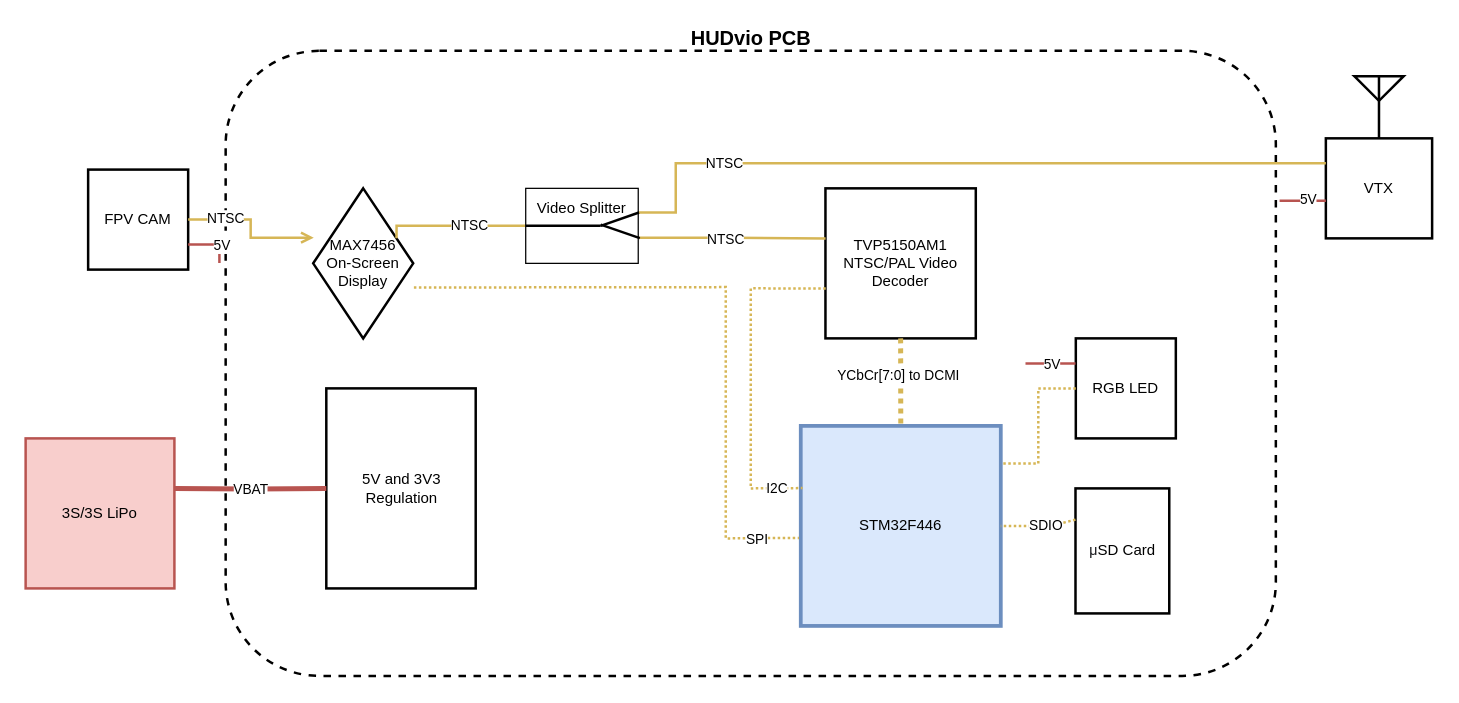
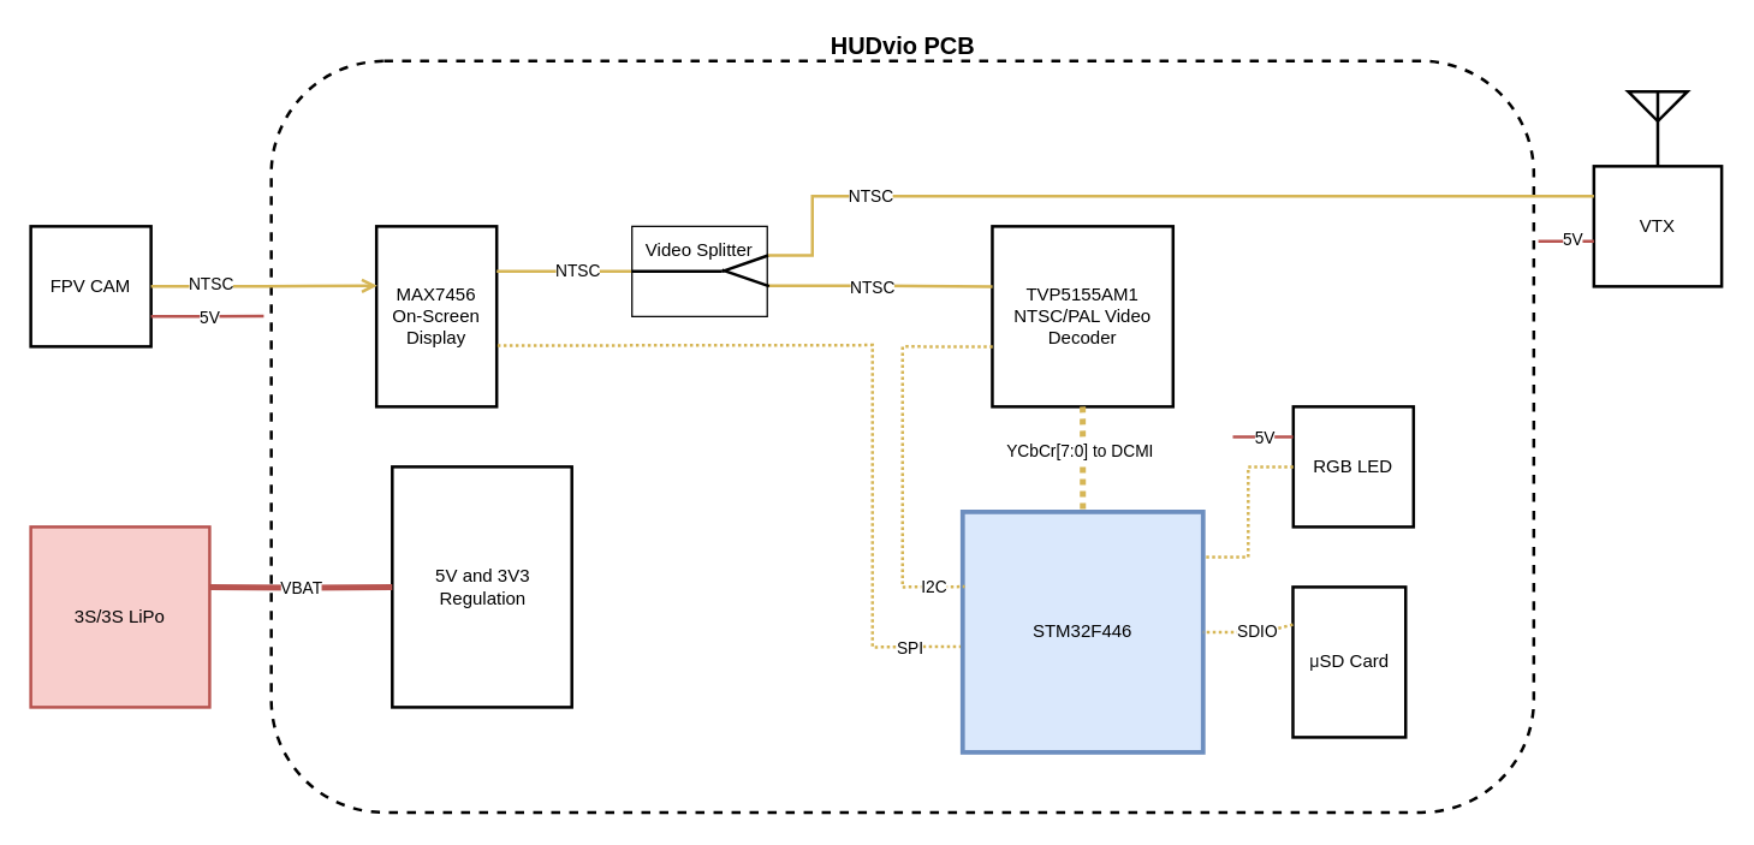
  <mxCell id="0" />
  <mxCell id="1" parent="0" />
  <mxCell id="2" value="" style="rounded=1;whiteSpace=wrap;html=1;strokeWidth=2;fillColor=none;dashed=1;" vertex="1" parent="1"><mxGeometry x="180" y="40" width="840" height="500" as="geometry" /></mxCell>
  <mxCell id="3" value="STM32F446" style="rounded=0;whiteSpace=wrap;html=1;strokeWidth=3;fillColor=#dae8fc;strokeColor=#6c8ebf;glass=0;shadow=0;sketch=0;" vertex="1" parent="1"><mxGeometry x="640" y="340" width="160" height="160" as="geometry" /></mxCell>
- <mxCell id="4" value="FPV CAM" style="rounded=0;whiteSpace=wrap;html=1;strokeWidth=2;" vertex="1" parent="1"><mxGeometry x="70" y="135" width="80" height="80" as="geometry" /></mxCell>
- <mxCell id="5" value="MAX7456&lt;br&gt;On-Screen Display" style="rhombus;whiteSpace=wrap;html=1;strokeWidth=2;" vertex="1" parent="1"><mxGeometry x="250" y="150" width="80" height="120" as="geometry" /></mxCell>
+ <mxCell id="4" value="FPV CAM" style="rounded=0;whiteSpace=wrap;html=1;strokeWidth=2;" vertex="1" parent="1"><mxGeometry x="20" y="150" width="80" height="80" as="geometry" /></mxCell>
+ <mxCell id="5" value="MAX7456&lt;br&gt;On-Screen Display" style="rounded=0;whiteSpace=wrap;html=1;strokeWidth=2;" vertex="1" parent="1"><mxGeometry x="250" y="150" width="80" height="120" as="geometry" /></mxCell>
  <mxCell id="6" value="HUDvio PCB" style="text;html=1;strokeColor=none;fillColor=none;align=center;verticalAlign=middle;whiteSpace=wrap;rounded=0;shadow=0;glass=0;dashed=1;sketch=0;fontSize=16;fontStyle=1" vertex="1" parent="1"><mxGeometry x="502.75" y="20" width="194.5" height="20" as="geometry" /></mxCell>
- <mxCell id="7" value="TVP5150AM1&lt;br&gt;NTSC/PAL Video Decoder" style="rounded=0;whiteSpace=wrap;html=1;strokeWidth=2;" vertex="1" parent="1"><mxGeometry x="659.75" y="150" width="120.25" height="120" as="geometry" /></mxCell>
+ <mxCell id="7" value="TVP5155AM1&lt;br&gt;NTSC/PAL Video Decoder" style="rounded=0;whiteSpace=wrap;html=1;strokeWidth=2;" vertex="1" parent="1"><mxGeometry x="659.75" y="150" width="120.25" height="120" as="geometry" /></mxCell>
  <mxCell id="8" value="RGB LED" style="rounded=0;whiteSpace=wrap;html=1;strokeWidth=2;" vertex="1" parent="1"><mxGeometry x="860" y="270" width="80" height="80" as="geometry" /></mxCell>
  <mxCell id="9" value="3S/3S LiPo" style="rounded=0;whiteSpace=wrap;html=1;strokeWidth=2;fillColor=#f8cecc;strokeColor=#b85450;" vertex="1" parent="1"><mxGeometry x="20" y="350" width="119" height="120" as="geometry" /></mxCell>
  <mxCell id="10" value="" style="verticalLabelPosition=top;shadow=0;dashed=0;align=center;html=1;verticalAlign=bottom;shape=mxgraph.electrical.radio.aerial_-_antenna_2;strokeWidth=2;labelPosition=center;" vertex="1" parent="1"><mxGeometry x="1082.75" y="60" width="39.5" height="50" as="geometry" /></mxCell>
  <mxCell id="11" value="VTX" style="rounded=0;whiteSpace=wrap;html=1;strokeWidth=2;" vertex="1" parent="1"><mxGeometry x="1060" y="110" width="85" height="80" as="geometry" /></mxCell>
  <mxCell id="12" value="&lt;span style=&quot;color: rgb(32 , 33 , 36) ; font-family: &amp;#34;roboto&amp;#34; , &amp;#34;arial&amp;#34; , sans-serif ; text-align: left ; background-color: rgb(255 , 255 , 255)&quot;&gt;&lt;font style=&quot;font-size: 12px&quot;&gt;µ&lt;/font&gt;&lt;/span&gt;SD Card" style="rounded=0;whiteSpace=wrap;html=1;strokeWidth=2;" vertex="1" parent="1"><mxGeometry x="859.75" y="390" width="75" height="100" as="geometry" /></mxCell>
  <mxCell id="13" value="NTSC" style="edgeStyle=orthogonalEdgeStyle;rounded=0;orthogonalLoop=1;jettySize=auto;html=1;exitX=1;exitY=0.5;exitDx=0;exitDy=0;entryX=0.006;entryY=0.329;entryDx=0;entryDy=0;startArrow=none;startFill=0;endArrow=open;endFill=0;strokeWidth=2;fillColor=#fff2cc;strokeColor=#d6b656;entryPerimeter=0;" edge="1" parent="1" source="4" target="5"><mxGeometry x="-0.47" y="1" relative="1" as="geometry"><mxPoint x="120" y="189.8" as="sourcePoint" /><mxPoint x="180" y="189.8" as="targetPoint" /><mxPoint as="offset" /></mxGeometry></mxCell>
  <mxCell id="14" style="edgeStyle=orthogonalEdgeStyle;rounded=0;orthogonalLoop=1;jettySize=auto;html=1;exitX=1;exitY=0.75;exitDx=0;exitDy=0;entryX=0;entryY=0.75;entryDx=0;entryDy=0;startArrow=none;startFill=0;endArrow=none;endFill=0;strokeWidth=2;fillColor=#f8cecc;strokeColor=#b85450;" edge="1" parent="1" source="4"><mxGeometry relative="1" as="geometry"><mxPoint x="115" y="209.71" as="sourcePoint" /><mxPoint x="175" y="209.71" as="targetPoint" /></mxGeometry></mxCell>
  <mxCell id="15" value="5V" style="edgeLabel;html=1;align=center;verticalAlign=middle;resizable=0;points=[];" vertex="1" connectable="0" parent="14"><mxGeometry x="-0.303" y="2" relative="1" as="geometry"><mxPoint x="12.67" y="2" as="offset" /></mxGeometry></mxCell>
  <mxCell id="16" value="NTSC" style="edgeStyle=orthogonalEdgeStyle;rounded=0;orthogonalLoop=1;jettySize=auto;html=1;exitX=0.997;exitY=0.659;exitDx=0;exitDy=0;entryX=0.001;entryY=0.335;entryDx=0;entryDy=0;strokeWidth=2;endArrow=none;endFill=0;fillColor=#fff2cc;strokeColor=#d6b656;entryPerimeter=0;exitPerimeter=0;" edge="1" parent="1" source="35" target="7"><mxGeometry x="-0.068" y="-1" relative="1" as="geometry"><mxPoint x="540" y="189.83" as="sourcePoint" /><mxPoint x="600" y="189.83" as="targetPoint" /><mxPoint as="offset" /></mxGeometry></mxCell>
  <mxCell id="17" value="" style="endArrow=none;html=1;strokeWidth=4;exitX=0.5;exitY=1;exitDx=0;exitDy=0;fillColor=#fff2cc;strokeColor=#d6b656;dashed=1;dashPattern=1 1;entryX=0.5;entryY=0;entryDx=0;entryDy=0;" edge="1" parent="1" source="7" target="3"><mxGeometry width="50" height="50" relative="1" as="geometry"><mxPoint x="850" y="160" as="sourcePoint" /><mxPoint x="850.5" y="230" as="targetPoint" /></mxGeometry></mxCell>
  <mxCell id="18" value="YCbCr[7:0] to DCMI" style="edgeLabel;html=1;align=center;verticalAlign=middle;resizable=0;points=[];" vertex="1" connectable="0" parent="17"><mxGeometry x="-0.172" y="-2" relative="1" as="geometry"><mxPoint as="offset" /></mxGeometry></mxCell>
  <mxCell id="19" value="" style="endArrow=none;html=1;strokeWidth=2;fillColor=#fff2cc;strokeColor=#d6b656;dashed=1;dashPattern=1 1;entryX=0.009;entryY=0.311;entryDx=0;entryDy=0;entryPerimeter=0;exitX=0.002;exitY=0.667;exitDx=0;exitDy=0;exitPerimeter=0;rounded=0;" edge="1" parent="1" source="7" target="3"><mxGeometry width="50" height="50" relative="1" as="geometry"><mxPoint x="580" y="230" as="sourcePoint" /><mxPoint x="620.25" y="390" as="targetPoint" /><Array as="points"><mxPoint x="600" y="230" /><mxPoint x="600" y="340" /><mxPoint x="600" y="390" /></Array></mxGeometry></mxCell>
  <mxCell id="20" value="I2C" style="edgeLabel;html=1;align=center;verticalAlign=middle;resizable=0;points=[];" vertex="1" connectable="0" parent="19"><mxGeometry x="-0.423" y="1" relative="1" as="geometry"><mxPoint x="19" y="144.66" as="offset" /></mxGeometry></mxCell>
  <mxCell id="21" value="" style="endArrow=none;html=1;strokeWidth=2;exitX=1.007;exitY=0.661;exitDx=0;exitDy=0;fillColor=#fff2cc;strokeColor=#d6b656;dashed=1;dashPattern=1 1;entryX=-0.009;entryY=0.56;entryDx=0;entryDy=0;entryPerimeter=0;rounded=0;exitPerimeter=0;" edge="1" parent="1" source="5" target="3"><mxGeometry width="50" height="50" relative="1" as="geometry"><mxPoint x="593" y="360" as="sourcePoint" /><mxPoint x="593.5" y="430" as="targetPoint" /><Array as="points"><mxPoint x="580" y="229" /><mxPoint x="580" y="330" /><mxPoint x="580" y="430" /></Array></mxGeometry></mxCell>
  <mxCell id="22" value="SPI" style="edgeLabel;html=1;align=center;verticalAlign=middle;resizable=0;points=[];" vertex="1" connectable="0" parent="21"><mxGeometry x="0.857" y="-2" relative="1" as="geometry"><mxPoint x="1.99" y="-1.74" as="offset" /></mxGeometry></mxCell>
  <mxCell id="23" value="NTSC" style="edgeStyle=orthogonalEdgeStyle;rounded=0;orthogonalLoop=1;jettySize=auto;html=1;exitX=0.997;exitY=0.659;exitDx=0;exitDy=0;strokeWidth=2;endArrow=none;endFill=0;fillColor=#fff2cc;strokeColor=#d6b656;exitPerimeter=0;entryX=0;entryY=0.25;entryDx=0;entryDy=0;" edge="1" parent="1" target="11"><mxGeometry x="-0.634" relative="1" as="geometry"><mxPoint x="510" y="169.34" as="sourcePoint" /><mxPoint x="1058" y="130" as="targetPoint" /><Array as="points"><mxPoint x="540" y="169" /><mxPoint x="540" y="130" /></Array><mxPoint as="offset" /></mxGeometry></mxCell>
  <mxCell id="24" value="NTSC" style="edgeStyle=orthogonalEdgeStyle;rounded=0;orthogonalLoop=1;jettySize=auto;html=1;entryX=0;entryY=0.5;entryDx=0;entryDy=0;strokeWidth=2;endArrow=none;endFill=0;fillColor=#fff2cc;strokeColor=#d6b656;exitX=1;exitY=0.25;exitDx=0;exitDy=0;" edge="1" parent="1" source="5" target="35"><mxGeometry x="0.2" relative="1" as="geometry"><mxPoint x="295" y="180" as="sourcePoint" /><mxPoint x="445.14" y="190" as="targetPoint" /><mxPoint as="offset" /><Array as="points"><mxPoint x="340" y="180" /><mxPoint x="340" y="180" /></Array></mxGeometry></mxCell>
  <mxCell id="25" value="" style="endArrow=none;html=1;strokeWidth=2;fillColor=#fff2cc;strokeColor=#d6b656;dashed=1;dashPattern=1 1;entryX=1.006;entryY=0.188;entryDx=0;entryDy=0;entryPerimeter=0;exitX=0.002;exitY=0.667;exitDx=0;exitDy=0;exitPerimeter=0;rounded=0;" edge="1" parent="1" target="3"><mxGeometry width="50" height="50" relative="1" as="geometry"><mxPoint x="860" y="310.04" as="sourcePoint" /><mxPoint x="841.45" y="469.76" as="targetPoint" /><Array as="points"><mxPoint x="830" y="310" /><mxPoint x="830" y="370" /></Array></mxGeometry></mxCell>
  <mxCell id="26" value="" style="endArrow=none;html=1;strokeWidth=2;fillColor=#fff2cc;strokeColor=#d6b656;dashed=1;dashPattern=1 1;entryX=1;entryY=0.5;entryDx=0;entryDy=0;exitX=0;exitY=0.25;exitDx=0;exitDy=0;rounded=0;" edge="1" parent="1" source="12" target="3"><mxGeometry width="50" height="50" relative="1" as="geometry"><mxPoint x="860" y="450.04" as="sourcePoint" /><mxPoint x="841.45" y="609.76" as="targetPoint" /><Array as="points"><mxPoint x="840" y="420" /><mxPoint x="830" y="420" /></Array></mxGeometry></mxCell>
  <mxCell id="27" value="SDIO" style="edgeLabel;html=1;align=center;verticalAlign=middle;resizable=0;points=[];" vertex="1" connectable="0" parent="26"><mxGeometry x="-0.423" y="1" relative="1" as="geometry"><mxPoint x="-7.97" y="-1" as="offset" /></mxGeometry></mxCell>
  <mxCell id="28" value="5V and 3V3 Regulation" style="rounded=0;whiteSpace=wrap;html=1;strokeWidth=2;" vertex="1" parent="1"><mxGeometry x="260.5" y="310" width="119.5" height="160" as="geometry" /></mxCell>
  <mxCell id="29" value="VBAT" style="edgeStyle=orthogonalEdgeStyle;rounded=0;orthogonalLoop=1;jettySize=auto;html=1;entryX=0;entryY=0.5;entryDx=0;entryDy=0;startArrow=none;startFill=0;endArrow=none;endFill=0;strokeWidth=4;fillColor=#f8cecc;strokeColor=#b85450;" edge="1" parent="1" target="28"><mxGeometry relative="1" as="geometry"><mxPoint x="139" y="390.001" as="sourcePoint" /><mxPoint x="270" y="340.06" as="targetPoint" /></mxGeometry></mxCell>
  <mxCell id="30" style="edgeStyle=orthogonalEdgeStyle;rounded=0;orthogonalLoop=1;jettySize=auto;html=1;entryX=0;entryY=0.75;entryDx=0;entryDy=0;startArrow=none;startFill=0;endArrow=none;endFill=0;strokeWidth=2;fillColor=#f8cecc;strokeColor=#b85450;" edge="1" parent="1"><mxGeometry relative="1" as="geometry"><mxPoint x="1023" y="160" as="sourcePoint" /><mxPoint x="1060" y="160" as="targetPoint" /><Array as="points"><mxPoint x="1023" y="160" /><mxPoint x="1060" y="160" /></Array></mxGeometry></mxCell>
  <mxCell id="31" value="5V" style="edgeLabel;html=1;align=center;verticalAlign=middle;resizable=0;points=[];" vertex="1" connectable="0" parent="30"><mxGeometry x="-0.303" y="2" relative="1" as="geometry"><mxPoint x="9" as="offset" /></mxGeometry></mxCell>
  <mxCell id="32" style="edgeStyle=orthogonalEdgeStyle;rounded=0;orthogonalLoop=1;jettySize=auto;html=1;entryX=0;entryY=0.75;entryDx=0;entryDy=0;startArrow=none;startFill=0;endArrow=none;endFill=0;strokeWidth=2;fillColor=#f8cecc;strokeColor=#b85450;" edge="1" parent="1"><mxGeometry relative="1" as="geometry"><mxPoint x="819.75" y="290" as="sourcePoint" /><mxPoint x="859.75" y="290" as="targetPoint" /><Array as="points"><mxPoint x="822.75" y="290" /><mxPoint x="859.75" y="290" /></Array></mxGeometry></mxCell>
  <mxCell id="33" value="5V" style="edgeLabel;html=1;align=center;verticalAlign=middle;resizable=0;points=[];" vertex="1" connectable="0" parent="32"><mxGeometry x="-0.303" y="2" relative="1" as="geometry"><mxPoint x="6.25" y="2" as="offset" /></mxGeometry></mxCell>
  <mxCell id="34" value="" style="group" vertex="1" connectable="0" parent="1"><mxGeometry x="420" y="150" width="90" height="60" as="geometry" /></mxCell>
  <mxCell id="35" value="Video Splitter&lt;br&gt;&lt;br&gt;&lt;br&gt;" style="rounded=0;whiteSpace=wrap;html=1;strokeColor=#000000;" vertex="1" parent="34"><mxGeometry width="90" height="60" as="geometry" /></mxCell>
  <mxCell id="36" value="" style="endArrow=none;html=1;strokeWidth=2;entryX=1.007;entryY=0.322;entryDx=0;entryDy=0;entryPerimeter=0;" edge="1" parent="34" target="35"><mxGeometry width="50" height="50" relative="1" as="geometry"><mxPoint x="60" y="30" as="sourcePoint" /><mxPoint x="70" y="-10" as="targetPoint" /></mxGeometry></mxCell>
  <mxCell id="37" value="" style="endArrow=none;html=1;strokeWidth=2;entryX=1.014;entryY=0.663;entryDx=0;entryDy=0;entryPerimeter=0;" edge="1" parent="34" target="35"><mxGeometry width="50" height="50" relative="1" as="geometry"><mxPoint x="60" y="29" as="sourcePoint" /><mxPoint x="100.63" y="29.32" as="targetPoint" /></mxGeometry></mxCell>
  <mxCell id="38" value="" style="endArrow=none;html=1;strokeWidth=2;exitX=0;exitY=0.5;exitDx=0;exitDy=0;" edge="1" parent="34" source="35"><mxGeometry width="50" height="50" relative="1" as="geometry"><mxPoint x="80" y="50.0" as="sourcePoint" /><mxPoint x="60" y="30" as="targetPoint" /></mxGeometry></mxCell>
